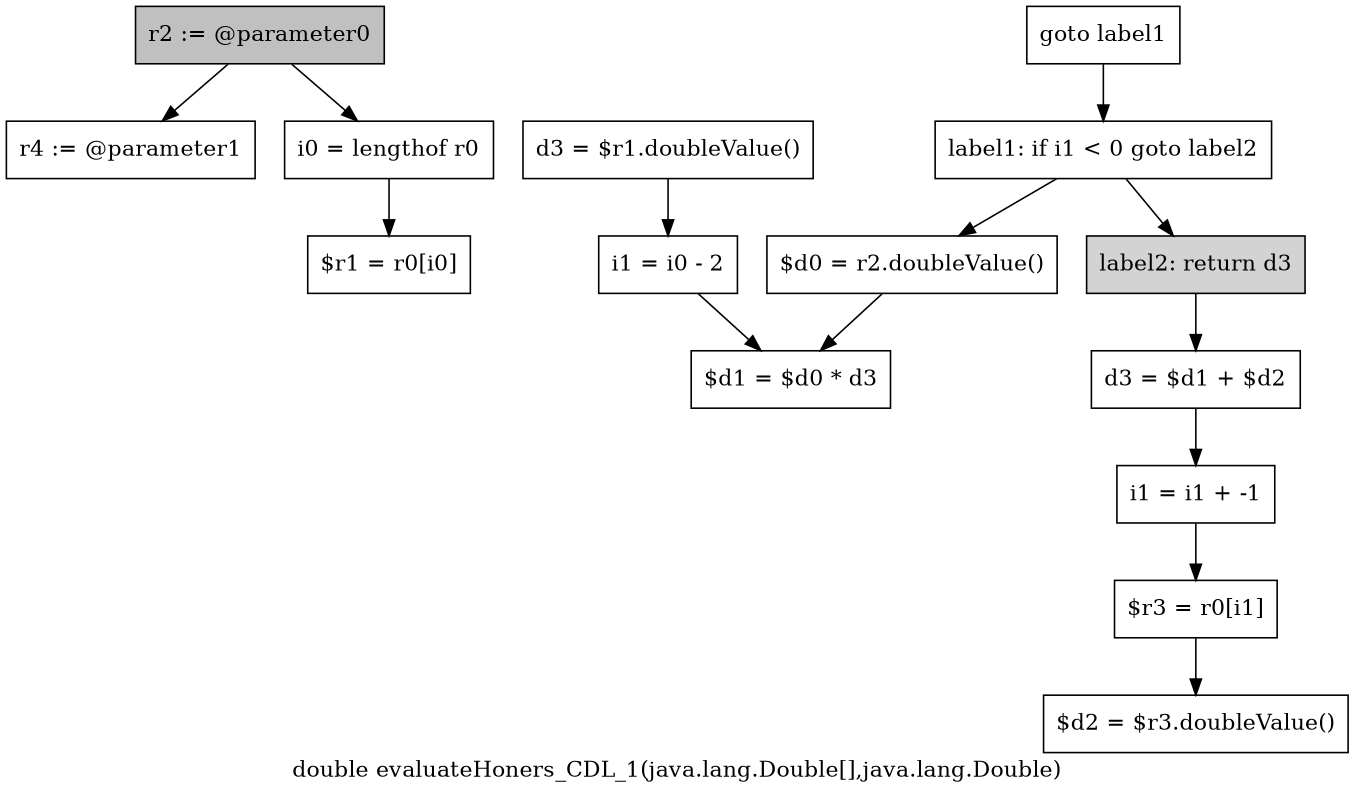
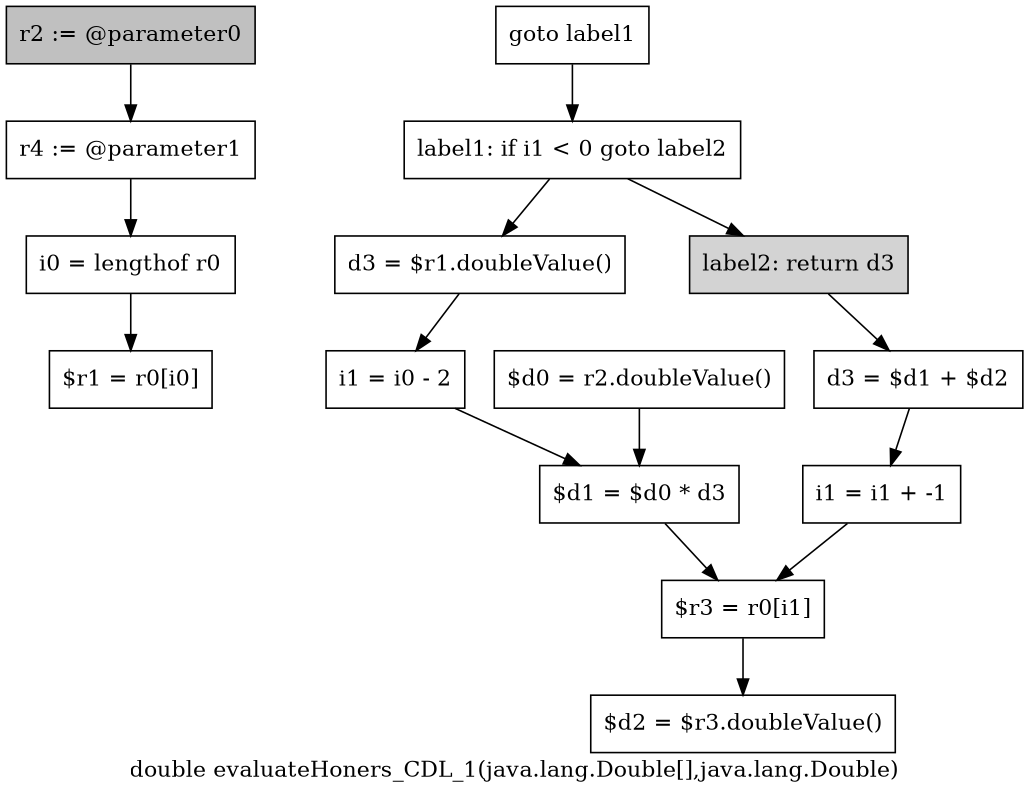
  digraph {
    label="double evaluateHoners_CDL_1(java.lang.Double[],java.lang.Double)"
    node [shape=box]
    n1 [fillcolor=gray label="r2 := @parameter0" style=filled]
    n2 [label="r4 := @parameter1"]
    n3 [label="i0 = lengthof r0"]
    n4 [label="$r1 = r0[i0]"]
    n5 [label="d3 = $r1.doubleValue()"]
    n6 [label="i1 = i0 - 2"]
    n7 [label="$d1 = $d0 * d3"]
    n8 [label="label1: if i1 < 0 goto label2"]
    n9 [label="$d0 = r2.doubleValue()"]
    n10 [fillcolor=lightgray label="label2: return d3" style=filled]
    n11 [label="d3 = $d1 + $d2"]
    n12 [label="$r3 = r0[i1]"]
    n13 [label="$d2 = $r3.doubleValue()"]
    n14 [label="i1 = i1 + -1"]
    n15 [label="goto label1"]
    n1 -> n2
-   n1 -> n3
+   n2 -> n3
    n3 -> n4
    n5 -> n6
    n6 -> n7
-   n8 -> n9
+   n7 -> n12
+   n8 -> n5
    n8 -> n10
    n9 -> n7
    n10 -> n11
    n11 -> n14
    n12 -> n13
    n14 -> n12
    n15 -> n8
  }
